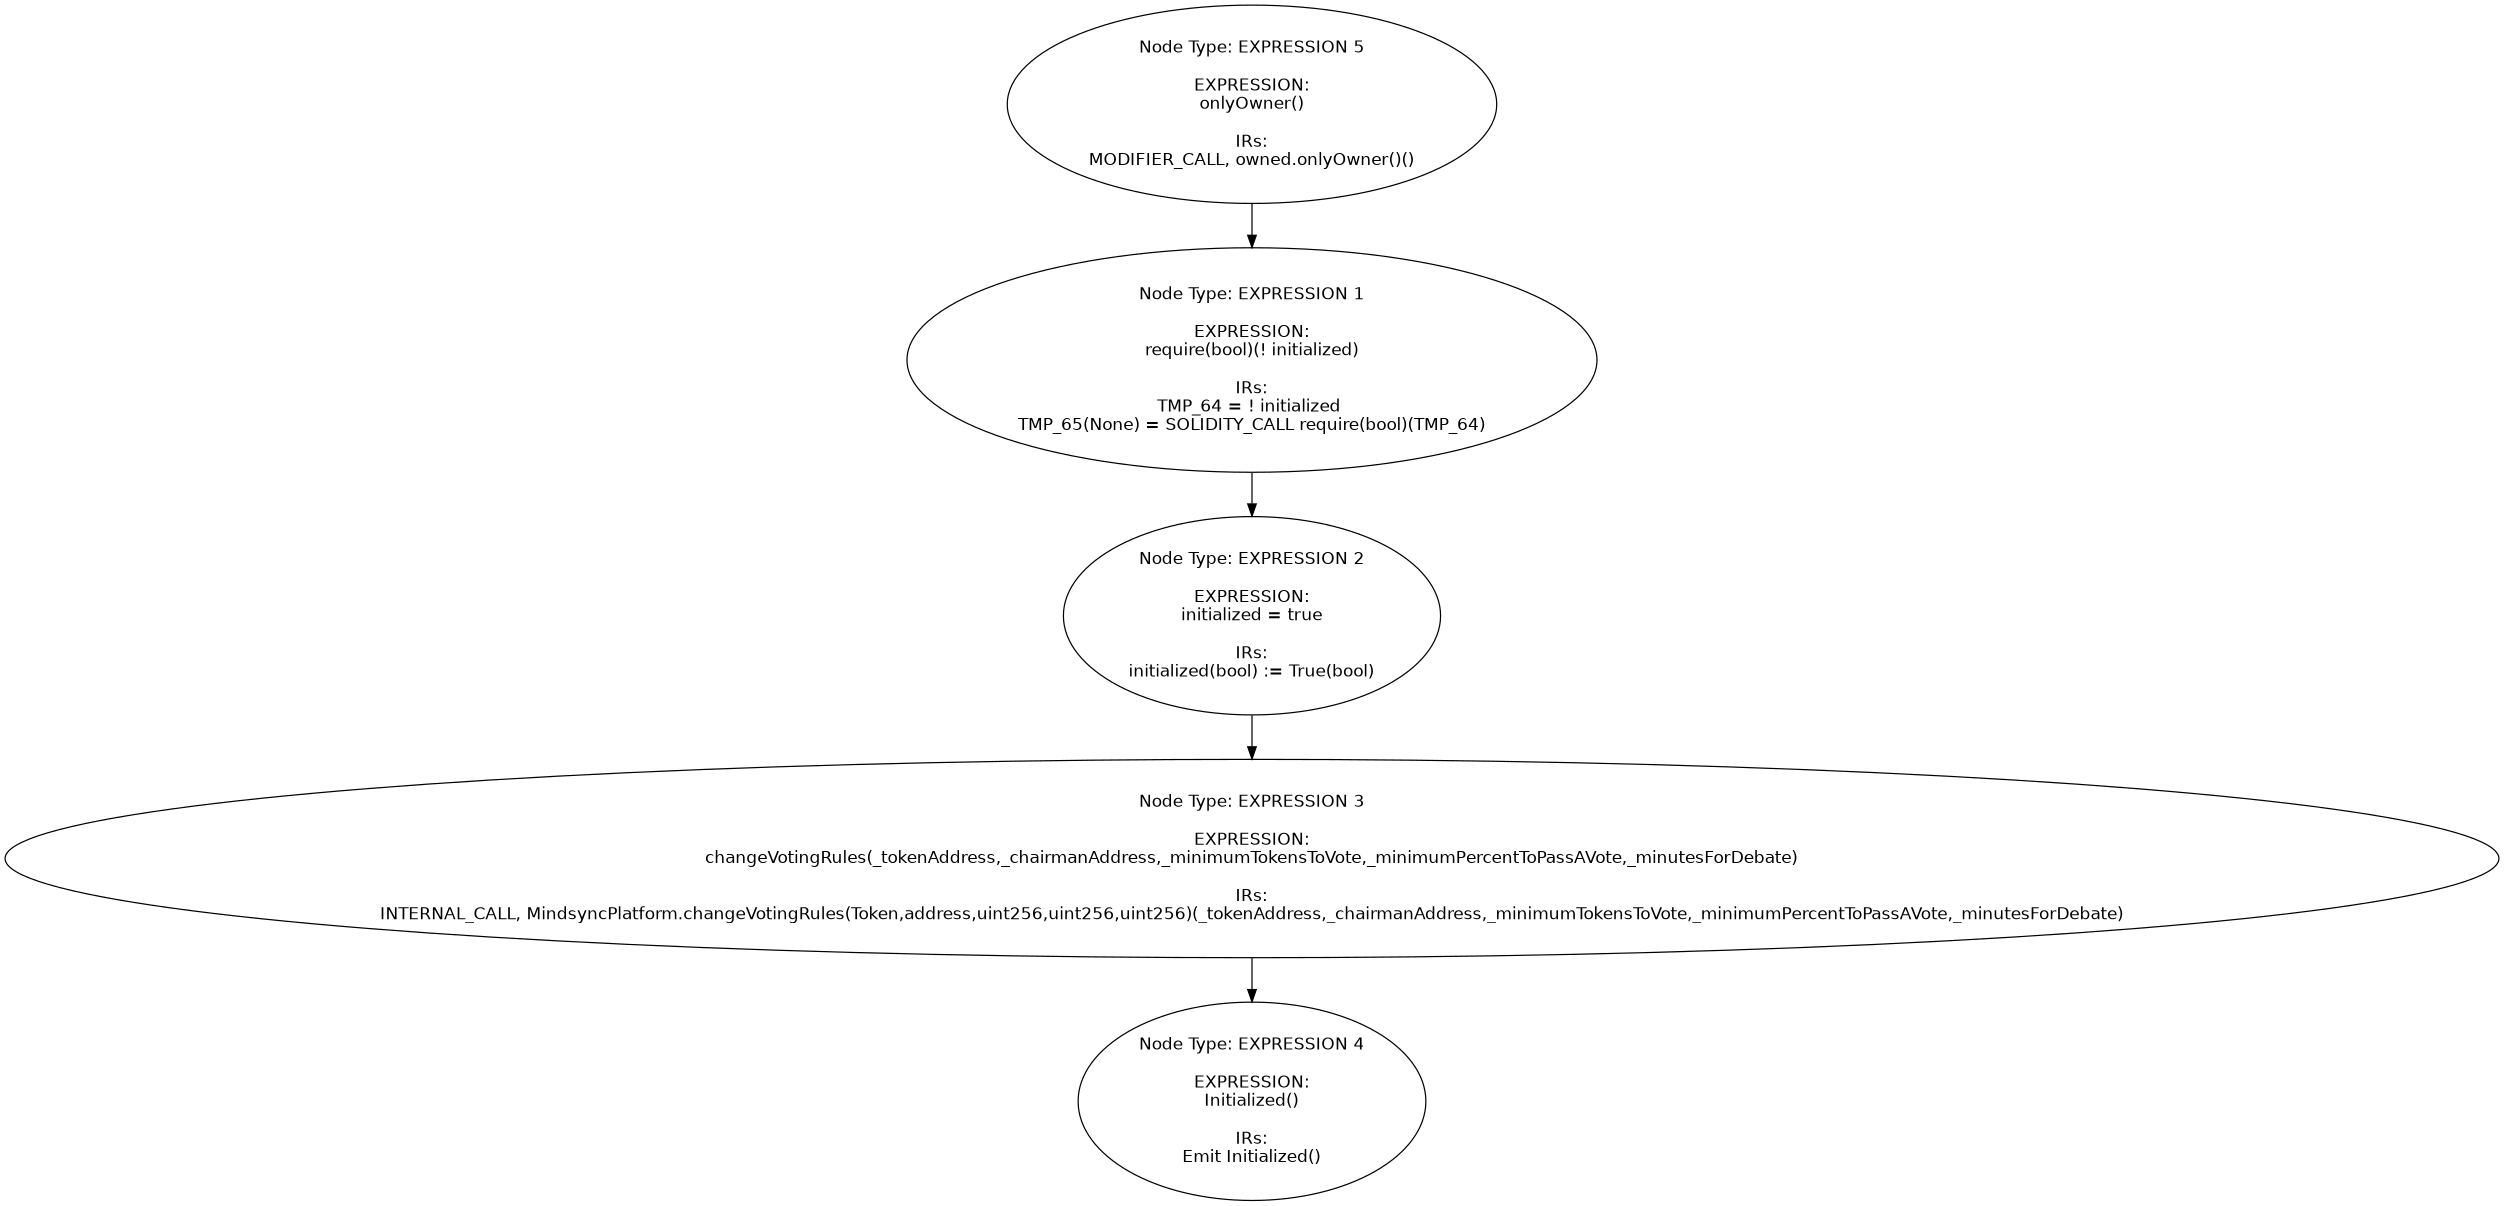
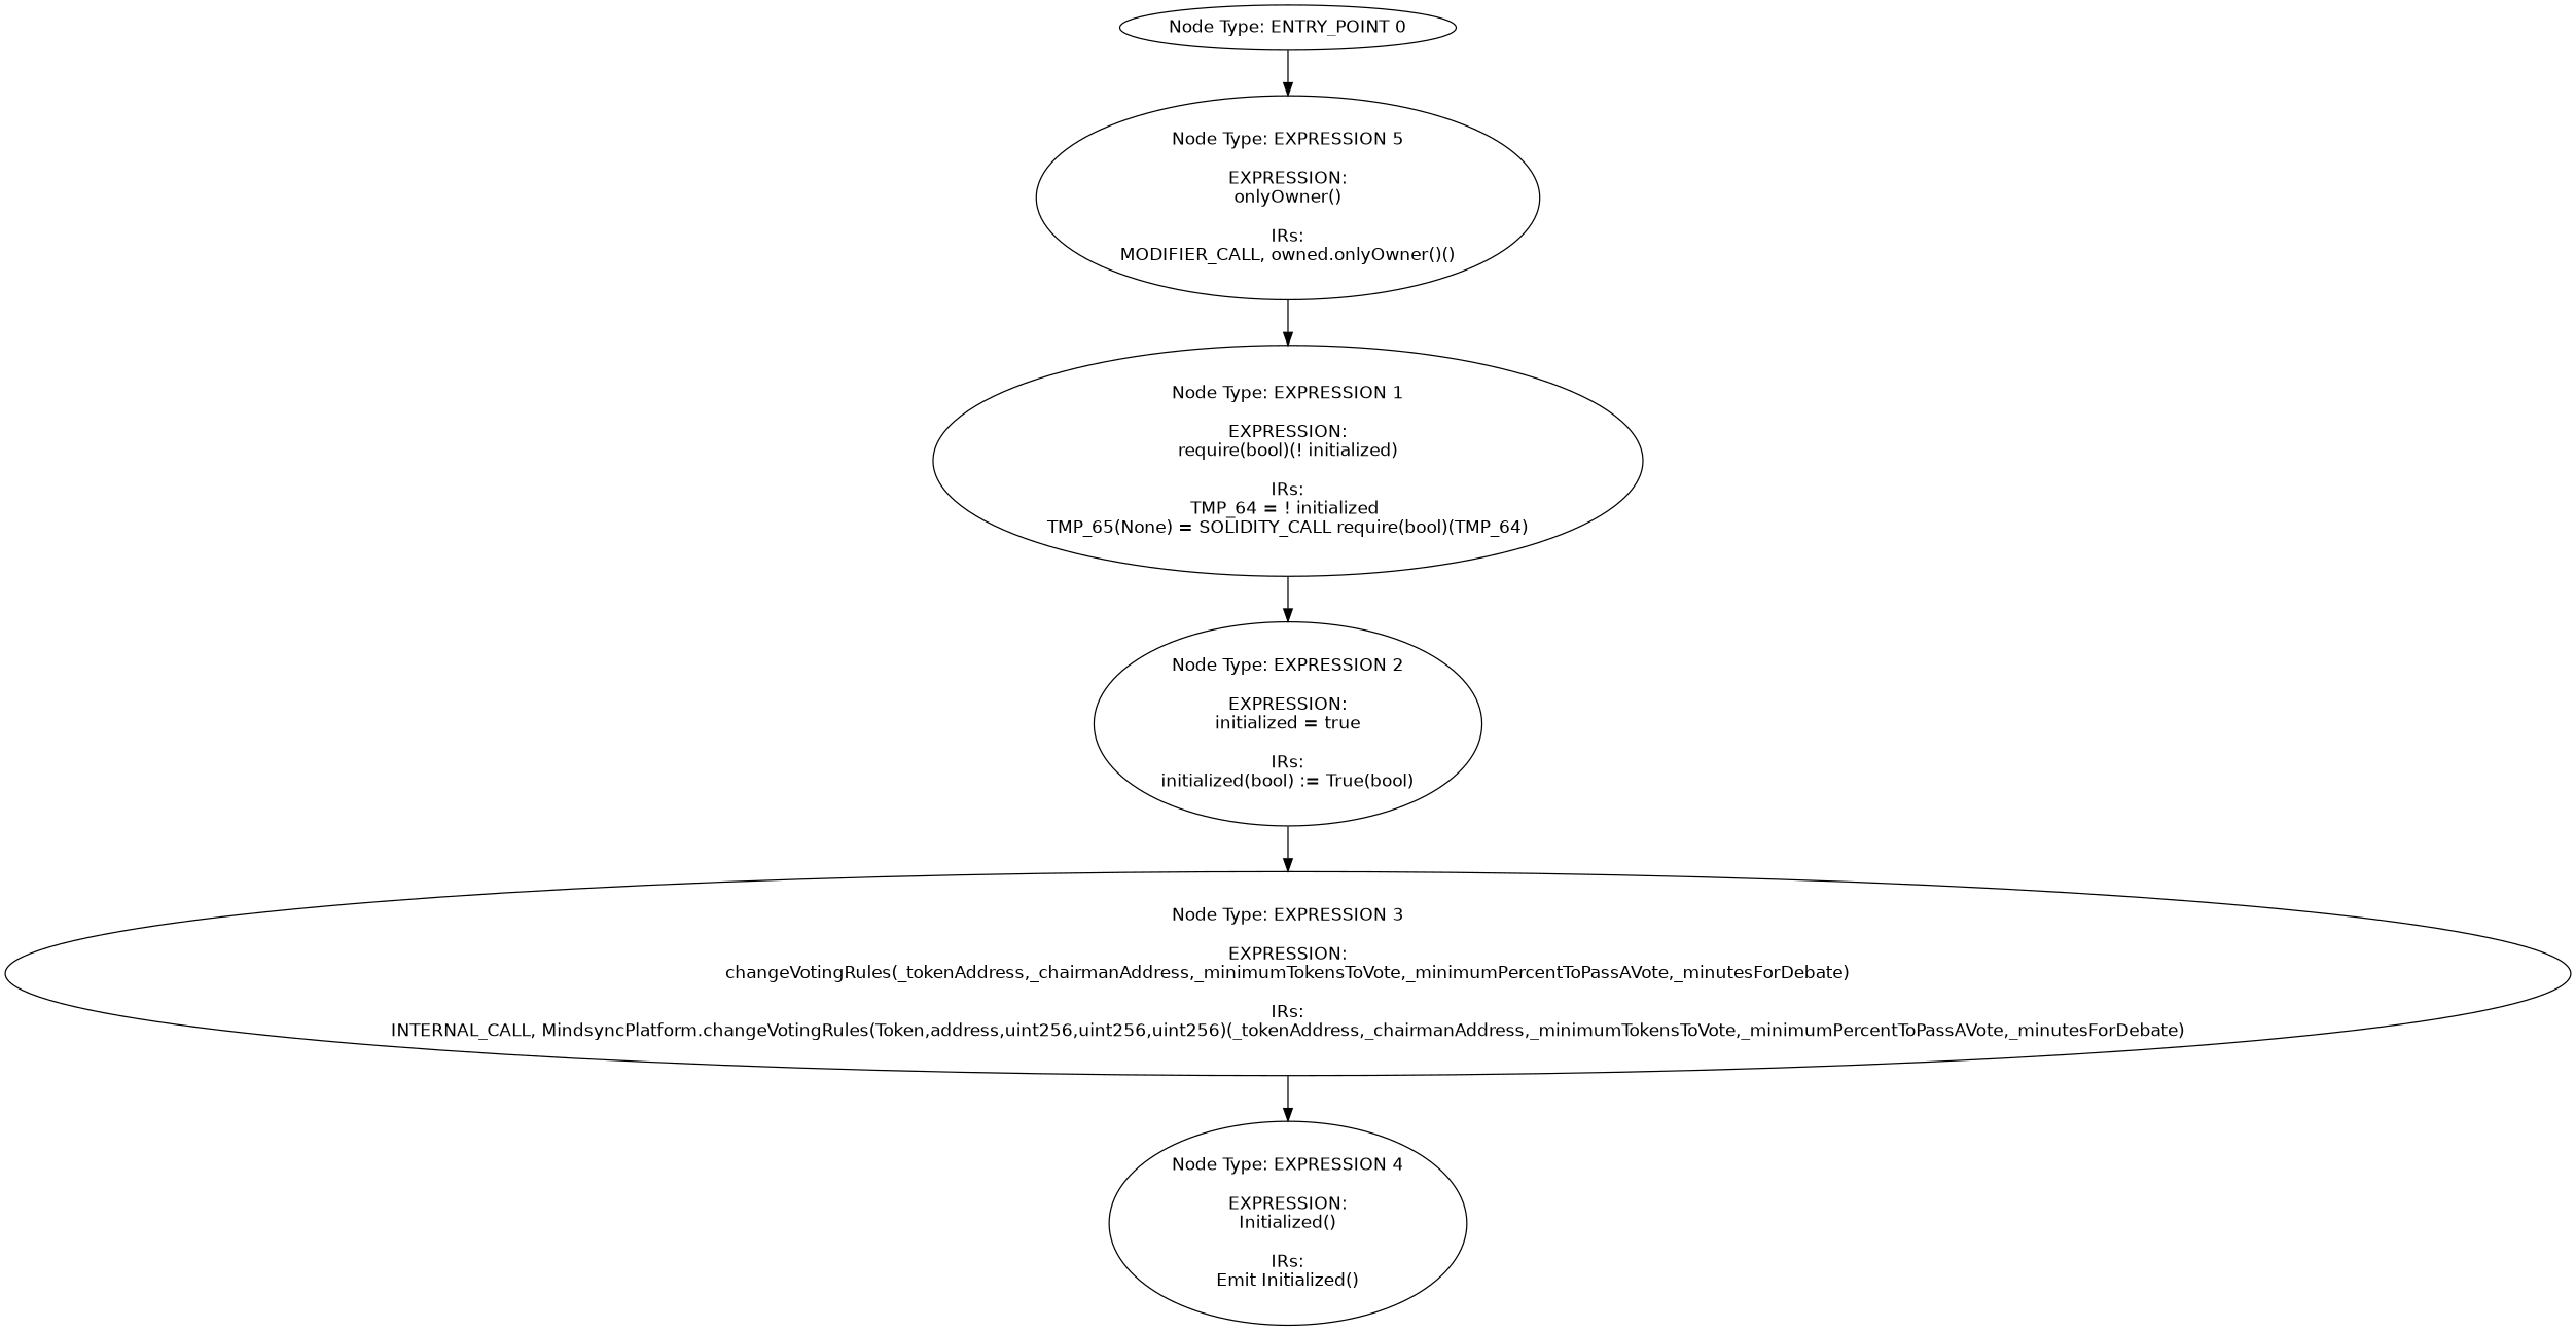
  digraph {
    fontname="DejaVu Sans"
    node [fontname="DejaVu Sans"]
    edge [fontname="DejaVu Sans"]
+   n1 [label="Node Type: ENTRY_POINT 0\n"]
    n2 [label="Node Type: EXPRESSION 5\n\nEXPRESSION:\nonlyOwner()\n\nIRs:\nMODIFIER_CALL, owned.onlyOwner()()"]
    n3 [label="Node Type: EXPRESSION 1\n\nEXPRESSION:\nrequire(bool)(! initialized)\n\nIRs:\nTMP_64 = ! initialized \nTMP_65(None) = SOLIDITY_CALL require(bool)(TMP_64)"]
    n4 [label="Node Type: EXPRESSION 2\n\nEXPRESSION:\ninitialized = true\n\nIRs:\ninitialized(bool) := True(bool)"]
    n5 [label="Node Type: EXPRESSION 3\n\nEXPRESSION:\nchangeVotingRules(_tokenAddress,_chairmanAddress,_minimumTokensToVote,_minimumPercentToPassAVote,_minutesForDebate)\n\nIRs:\nINTERNAL_CALL, MindsyncPlatform.changeVotingRules(Token,address,uint256,uint256,uint256)(_tokenAddress,_chairmanAddress,_minimumTokensToVote,_minimumPercentToPassAVote,_minutesForDebate)"]
    n6 [label="Node Type: EXPRESSION 4\n\nEXPRESSION:\nInitialized()\n\nIRs:\nEmit Initialized()"]
+   n1 -> n2
    n2 -> n3
    n3 -> n4
    n4 -> n5
    n5 -> n6
  }
